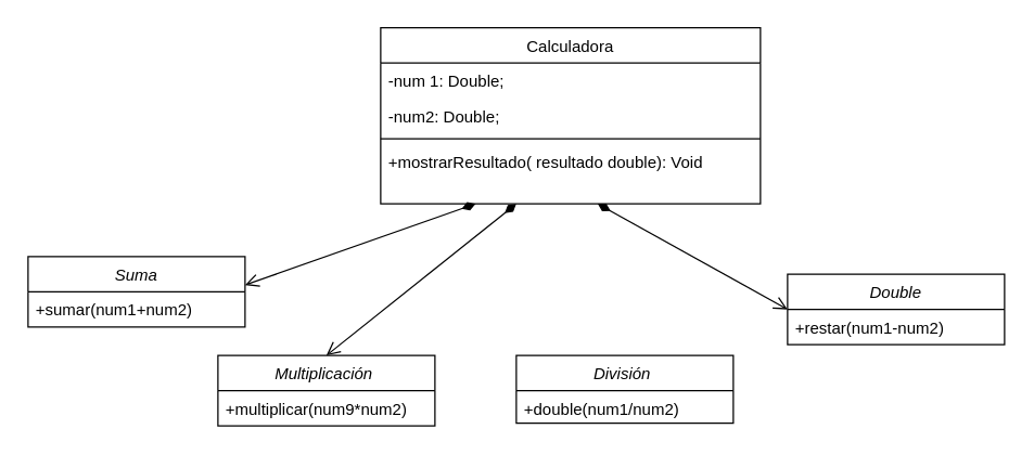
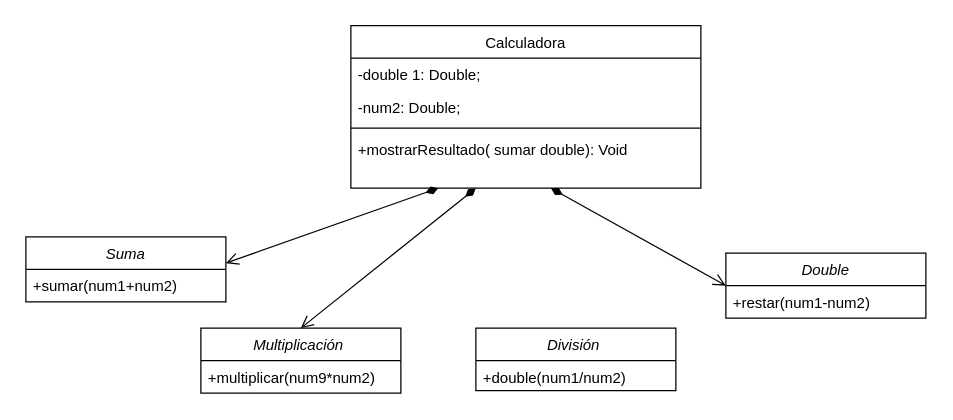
  <mxCell id="0" />
  <mxCell id="1" parent="0" />
  <mxCell id="2" value="Calculadora" style="swimlane;fontStyle=0;align=center;verticalAlign=top;childLayout=stackLayout;horizontal=1;startSize=26;horizontalStack=0;resizeParent=1;resizeLast=0;collapsible=1;marginBottom=0;rounded=0;shadow=0;strokeWidth=1;" parent="1" vertex="1"><mxGeometry x="280" y="20" width="280" height="130" as="geometry"><mxRectangle x="130" y="380" width="160" height="26" as="alternateBounds" /></mxGeometry></mxCell>
- <mxCell id="3" value="-num 1: Double;" style="text;align=left;verticalAlign=top;spacingLeft=4;spacingRight=4;overflow=hidden;rotatable=0;points=[[0,0.5],[1,0.5]];portConstraint=eastwest;" parent="2" vertex="1"><mxGeometry y="26" width="280" height="26" as="geometry" /></mxCell>
+ <mxCell id="3" value="-double 1: Double;" style="text;align=left;verticalAlign=top;spacingLeft=4;spacingRight=4;overflow=hidden;rotatable=0;points=[[0,0.5],[1,0.5]];portConstraint=eastwest;" parent="2" vertex="1"><mxGeometry y="26" width="280" height="26" as="geometry" /></mxCell>
  <mxCell id="4" value="-num2: Double;&#10;" style="text;align=left;verticalAlign=top;spacingLeft=4;spacingRight=4;overflow=hidden;rotatable=0;points=[[0,0.5],[1,0.5]];portConstraint=eastwest;" parent="2" vertex="1"><mxGeometry y="52" width="280" height="26" as="geometry" /></mxCell>
  <mxCell id="5" value="" style="line;html=1;strokeWidth=1;align=left;verticalAlign=middle;spacingTop=-1;spacingLeft=3;spacingRight=3;rotatable=0;labelPosition=right;points=[];portConstraint=eastwest;" parent="2" vertex="1"><mxGeometry y="78" width="280" height="8" as="geometry" /></mxCell>
- <mxCell id="6" value="+mostrarResultado( resultado double): Void" style="text;align=left;verticalAlign=top;spacingLeft=4;spacingRight=4;overflow=hidden;rotatable=0;points=[[0,0.5],[1,0.5]];portConstraint=eastwest;" parent="2" vertex="1"><mxGeometry y="86" width="280" height="26" as="geometry" /></mxCell>
+ <mxCell id="6" value="+mostrarResultado( sumar double): Void" style="text;align=left;verticalAlign=top;spacingLeft=4;spacingRight=4;overflow=hidden;rotatable=0;points=[[0,0.5],[1,0.5]];portConstraint=eastwest;" parent="2" vertex="1"><mxGeometry y="86" width="280" height="26" as="geometry" /></mxCell>
  <mxCell id="7" value="" style="orthogonalLoop=1;jettySize=auto;html=1;rounded=0;fontSize=12;startSize=8;endSize=8;startArrow=open;startFill=0;strokeWidth=1;endArrow=diamondThin;endFill=1;entryX=0.25;entryY=1;entryDx=0;entryDy=0;" parent="1" target="2" edge="1"><mxGeometry width="120" relative="1" as="geometry"><mxPoint x="180" y="210" as="sourcePoint" /><mxPoint x="255" y="180" as="targetPoint" /></mxGeometry></mxCell>
  <mxCell id="8" value="Suma" style="swimlane;fontStyle=2;align=center;verticalAlign=top;childLayout=stackLayout;horizontal=1;startSize=26;horizontalStack=0;resizeParent=1;resizeLast=0;collapsible=1;marginBottom=0;rounded=0;shadow=0;strokeWidth=1;" parent="1" vertex="1"><mxGeometry x="20" y="189" width="160" height="52" as="geometry"><mxRectangle x="230" y="140" width="160" height="26" as="alternateBounds" /></mxGeometry></mxCell>
  <mxCell id="9" value="+sumar(num1+num2)" style="text;align=left;verticalAlign=top;spacingLeft=4;spacingRight=4;overflow=hidden;rotatable=0;points=[[0,0.5],[1,0.5]];portConstraint=eastwest;rounded=0;shadow=0;html=0;" parent="8" vertex="1"><mxGeometry y="26" width="160" height="26" as="geometry" /></mxCell>
  <mxCell id="10" value="Multiplicación " style="swimlane;fontStyle=2;align=center;verticalAlign=top;childLayout=stackLayout;horizontal=1;startSize=26;horizontalStack=0;resizeParent=1;resizeLast=0;collapsible=1;marginBottom=0;rounded=0;shadow=0;strokeWidth=1;" parent="1" vertex="1"><mxGeometry x="160" y="262" width="160" height="52" as="geometry"><mxRectangle x="230" y="140" width="160" height="26" as="alternateBounds" /></mxGeometry></mxCell>
  <mxCell id="11" value="+multiplicar(num9*num2)" style="text;align=left;verticalAlign=top;spacingLeft=4;spacingRight=4;overflow=hidden;rotatable=0;points=[[0,0.5],[1,0.5]];portConstraint=eastwest;rounded=0;shadow=0;html=0;" parent="10" vertex="1"><mxGeometry y="26" width="160" height="26" as="geometry" /></mxCell>
  <mxCell id="12" value="" style="orthogonalLoop=1;jettySize=auto;html=1;rounded=0;fontSize=12;startSize=8;endSize=8;startArrow=open;startFill=0;strokeWidth=1;endArrow=diamondThin;endFill=1;exitX=0.5;exitY=0;exitDx=0;exitDy=0;" parent="1" source="10" edge="1"><mxGeometry width="120" relative="1" as="geometry"><mxPoint x="240" y="270" as="sourcePoint" /><mxPoint x="380" y="150" as="targetPoint" /><Array as="points" /></mxGeometry></mxCell>
  <mxCell id="13" value="División " style="swimlane;fontStyle=2;align=center;verticalAlign=top;childLayout=stackLayout;horizontal=1;startSize=26;horizontalStack=0;resizeParent=1;resizeLast=0;collapsible=1;marginBottom=0;rounded=0;shadow=0;strokeWidth=1;" parent="1" vertex="1"><mxGeometry x="380" y="262" width="160" height="50" as="geometry"><mxRectangle x="230" y="140" width="160" height="26" as="alternateBounds" /></mxGeometry></mxCell>
  <mxCell id="14" value="+double(num1/num2)" style="text;align=left;verticalAlign=top;spacingLeft=4;spacingRight=4;overflow=hidden;rotatable=0;points=[[0,0.5],[1,0.5]];portConstraint=eastwest;rounded=0;shadow=0;html=0;" parent="13" vertex="1"><mxGeometry y="26" width="160" height="24" as="geometry" /></mxCell>
  <mxCell id="15" value="Double" style="swimlane;fontStyle=2;align=center;verticalAlign=top;childLayout=stackLayout;horizontal=1;startSize=26;horizontalStack=0;resizeParent=1;resizeLast=0;collapsible=1;marginBottom=0;rounded=0;shadow=0;strokeWidth=1;" parent="1" vertex="1"><mxGeometry x="580" y="202" width="160" height="52" as="geometry"><mxRectangle x="230" y="140" width="160" height="26" as="alternateBounds" /></mxGeometry></mxCell>
  <mxCell id="16" value="+restar(num1-num2)" style="text;align=left;verticalAlign=top;spacingLeft=4;spacingRight=4;overflow=hidden;rotatable=0;points=[[0,0.5],[1,0.5]];portConstraint=eastwest;rounded=0;shadow=0;html=0;strokeColor=none;" parent="15" vertex="1"><mxGeometry y="26" width="160" height="26" as="geometry" /></mxCell>
  <mxCell id="17" value="" style="orthogonalLoop=1;jettySize=auto;html=1;rounded=0;fontSize=12;startSize=8;endSize=8;startArrow=open;startFill=0;strokeWidth=1;endArrow=diamondThin;endFill=1;exitX=0;exitY=0.5;exitDx=0;exitDy=0;" parent="1" source="15" edge="1"><mxGeometry width="120" relative="1" as="geometry"><mxPoint x="550" y="241.002" as="sourcePoint" /><mxPoint x="440" y="150" as="targetPoint" /></mxGeometry></mxCell>
